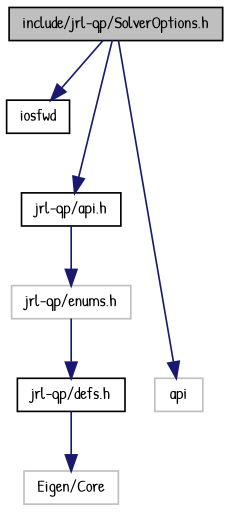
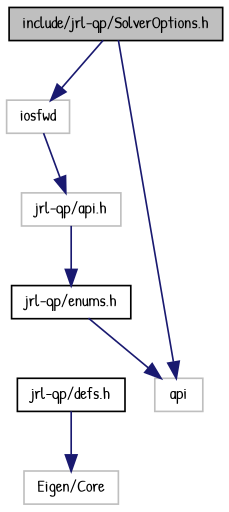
  digraph {
    fontname="Patrick Hand"
    node [color=black fillcolor=white fontname="Patrick Hand" fontsize=10 shape=record style=filled]
    edge [color=midnightblue fontname="Patrick Hand" fontsize=10 labelfontname=Helvetica labelfontsize=10 style=solid]
    n1 [fillcolor=grey75 fontcolor=black height=0.2 label="include/jrl-qp/SolverOptions.h" width=0.4]
-   n2 [height=0.2 label=iosfwd width=0.4]
+   n2 [color=grey75 height=0.2 label=iosfwd width=0.4]
    n3 [color=grey75 height=0.2 label=api width=0.4]
-   n4 [height=0.2 label="jrl-qp/api.h" width=0.4]
-   n5 [color=grey75 height=0.2 label="jrl-qp/enums.h" width=0.4]
+   n4 [color=grey75 height=0.2 label="jrl-qp/api.h" width=0.4]
+   n5 [height=0.2 label="jrl-qp/enums.h" width=0.4]
    n6 [height=0.2 label="jrl-qp/defs.h" width=0.4]
    n7 [color=grey75 height=0.2 label="Eigen/Core" width=0.4]
    n1 -> n2
    n1 -> n3
-   n1 -> n4
+   n2 -> n4
    n4 -> n5
-   n5 -> n6
+   n5 -> n3
    n6 -> n7
  }
